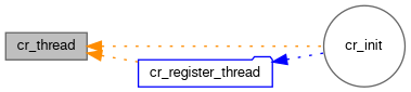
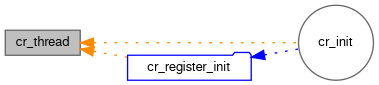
  digraph {
    rankdir=LR
    node [color=gray40 fillcolor=white fontname=FreeSans fontsize=10 style=filled]
    edge [color=darkorange dir=back fontname=FreeSans fontsize=10 labelfontname=FreeSans labelfontsize=10 style=dotted]
    n1 [fillcolor=grey75 fontcolor=black height=0.2 label=cr_thread shape=box width=0.4]
    n2 [height=0.2 label=cr_init shape=circle width=0.4]
-   n3 [color=blue height=0.2 label=cr_register_thread shape=folder width=0.4]
+   n3 [color=blue height=0.2 label=cr_register_init shape=folder width=0.4]
    n1 -> n2
    n1 -> n3
    n3 -> n2 [color=blue]
  }
